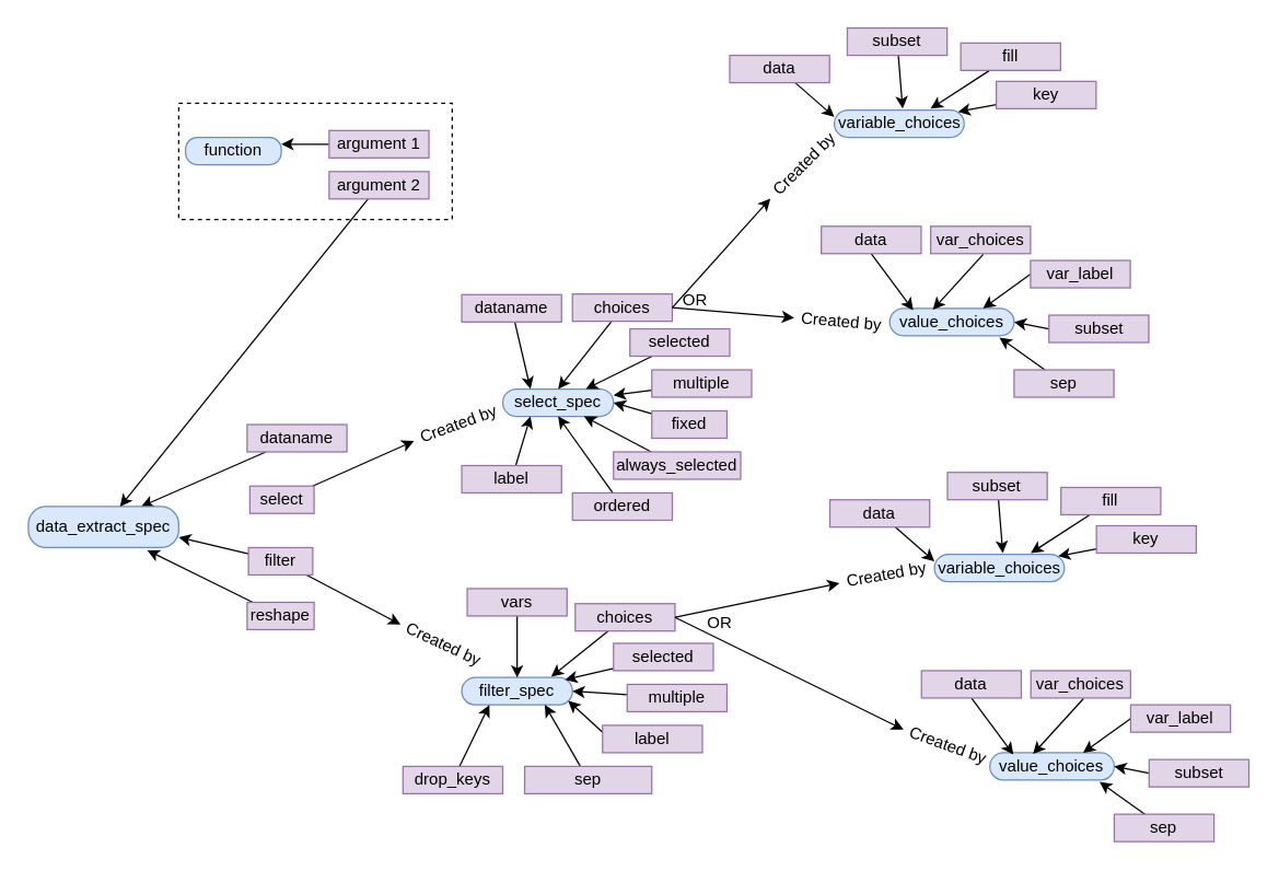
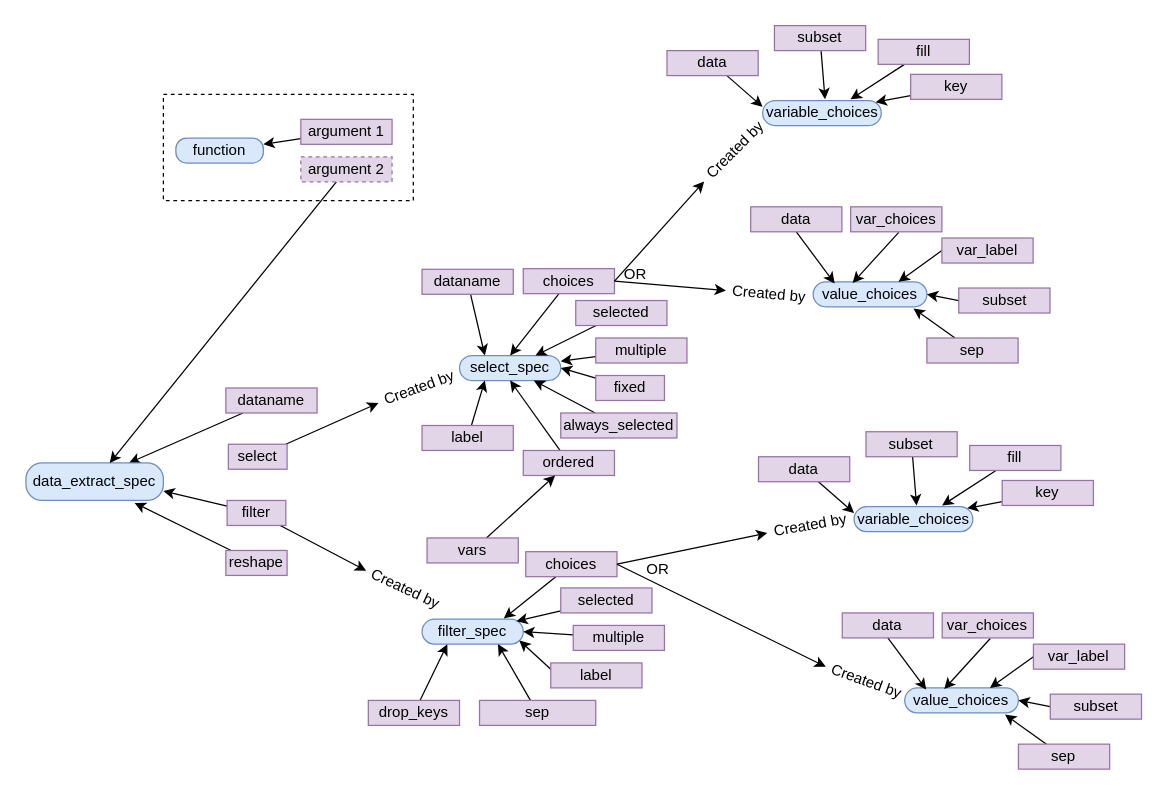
  <mxCell id="0" />
  <mxCell id="1" parent="0" />
  <mxCell id="2" style="edgeStyle=none;html=1;entryX=0.75;entryY=0;entryDx=0;entryDy=0;" edge="1" parent="1" source="3" target="15"><mxGeometry relative="1" as="geometry" /></mxCell>
  <mxCell id="3" value="dataname" style="rounded=0;whiteSpace=wrap;html=1;fillColor=#e1d5e7;strokeColor=#9673a6;" vertex="1" parent="1"><mxGeometry x="180" y="310" width="73" height="20" as="geometry" /></mxCell>
  <mxCell id="4" style="edgeStyle=none;html=1;entryX=1;entryY=0.75;entryDx=0;entryDy=0;" edge="1" parent="1" source="6" target="15"><mxGeometry relative="1" as="geometry" /></mxCell>
  <mxCell id="5" style="edgeStyle=none;html=1;entryX=0;entryY=0.5;entryDx=0;entryDy=0;" edge="1" parent="1" source="6" target="22"><mxGeometry relative="1" as="geometry" /></mxCell>
  <mxCell id="6" value="filter" style="rounded=0;whiteSpace=wrap;html=1;fillColor=#e1d5e7;strokeColor=#9673a6;" vertex="1" parent="1"><mxGeometry x="181" y="400" width="47" height="20" as="geometry" /></mxCell>
  <mxCell id="7" style="edgeStyle=none;html=1;entryX=0;entryY=0.5;entryDx=0;entryDy=0;" edge="1" parent="1" source="8" target="19"><mxGeometry relative="1" as="geometry" /></mxCell>
  <mxCell id="8" value="select" style="rounded=0;whiteSpace=wrap;html=1;fillColor=#e1d5e7;strokeColor=#9673a6;" vertex="1" parent="1"><mxGeometry x="182" y="355" width="47" height="20" as="geometry" /></mxCell>
  <mxCell id="9" style="edgeStyle=none;html=1;entryX=0.791;entryY=1.065;entryDx=0;entryDy=0;entryPerimeter=0;" edge="1" parent="1" source="10" target="15"><mxGeometry relative="1" as="geometry" /></mxCell>
  <mxCell id="10" value="reshape" style="rounded=0;whiteSpace=wrap;html=1;fillColor=#e1d5e7;strokeColor=#9673a6;" vertex="1" parent="1"><mxGeometry x="180" y="440" width="49" height="20" as="geometry" /></mxCell>
  <mxCell id="11" value="select_spec" style="rounded=1;whiteSpace=wrap;html=1;fillColor=#dae8fc;strokeColor=#6c8ebf;arcSize=50;" vertex="1" parent="1"><mxGeometry x="367" y="284" width="81" height="20" as="geometry" /></mxCell>
  <mxCell id="12" value="filter_spec" style="rounded=1;whiteSpace=wrap;html=1;fillColor=#dae8fc;strokeColor=#6c8ebf;arcSize=50;" vertex="1" parent="1"><mxGeometry x="337" y="495" width="81" height="20" as="geometry" /></mxCell>
  <mxCell id="13" value="value_choices" style="rounded=1;whiteSpace=wrap;html=1;fillColor=#dae8fc;strokeColor=#6c8ebf;arcSize=50;" vertex="1" parent="1"><mxGeometry x="650" y="225" width="91" height="20" as="geometry" /></mxCell>
  <mxCell id="14" value="variable_choices" style="rounded=1;whiteSpace=wrap;html=1;fillColor=#dae8fc;strokeColor=#6c8ebf;arcSize=50;" vertex="1" parent="1"><mxGeometry x="609.5" y="80" width="95" height="20" as="geometry" /></mxCell>
  <mxCell id="15" value="data_extract_spec" style="rounded=1;whiteSpace=wrap;html=1;fillColor=#dae8fc;strokeColor=#6c8ebf;arcSize=43;" vertex="1" parent="1"><mxGeometry x="20" y="370" width="110" height="30" as="geometry" /></mxCell>
- <mxCell id="16" value="function" style="rounded=1;whiteSpace=wrap;html=1;fillColor=#dae8fc;strokeColor=#6c8ebf;arcSize=43;" vertex="1" parent="1"><mxGeometry x="135" y="100" width="70" height="20" as="geometry" /></mxCell>
+ <mxCell id="16" value="function" style="rounded=1;whiteSpace=wrap;html=1;fillColor=#dae8fc;strokeColor=#6c8ebf;arcSize=43;" vertex="1" parent="1"><mxGeometry x="140" y="110" width="70" height="20" as="geometry" /></mxCell>
  <mxCell id="17" style="edgeStyle=none;html=1;entryX=1;entryY=0.25;entryDx=0;entryDy=0;" edge="1" parent="1" source="18" target="16"><mxGeometry relative="1" as="geometry" /></mxCell>
  <mxCell id="18" value="argument 1" style="rounded=0;whiteSpace=wrap;html=1;fillColor=#e1d5e7;strokeColor=#9673a6;" vertex="1" parent="1"><mxGeometry x="240" y="95" width="73" height="20" as="geometry" /></mxCell>
  <mxCell id="19" value="Created by" style="text;html=1;strokeColor=none;fillColor=none;align=center;verticalAlign=middle;whiteSpace=wrap;rounded=0;rotation=-20;" vertex="1" parent="1"><mxGeometry x="300" y="300" width="70" height="20" as="geometry" /></mxCell>
  <mxCell id="20" style="edgeStyle=none;html=1;" edge="1" parent="1" source="21" target="15"><mxGeometry relative="1" as="geometry" /></mxCell>
- <mxCell id="21" value="argument 2" style="rounded=0;whiteSpace=wrap;html=1;fillColor=#e1d5e7;strokeColor=#9673a6;" vertex="1" parent="1"><mxGeometry x="240" y="125" width="73" height="20" as="geometry" /></mxCell>
+ <mxCell id="21" value="argument 2" style="rounded=0;whiteSpace=wrap;html=1;fillColor=#e1d5e7;strokeColor=#9673a6;dashed=1;" vertex="1" parent="1"><mxGeometry x="240" y="125" width="73" height="20" as="geometry" /></mxCell>
  <mxCell id="22" value="Created by" style="text;html=1;strokeColor=none;fillColor=none;align=center;verticalAlign=middle;whiteSpace=wrap;rounded=0;rotation=25;" vertex="1" parent="1"><mxGeometry x="289" y="461" width="70" height="20" as="geometry" /></mxCell>
  <mxCell id="23" style="edgeStyle=none;html=1;entryX=0.25;entryY=0;entryDx=0;entryDy=0;" edge="1" parent="1" source="24" target="11"><mxGeometry relative="1" as="geometry" /></mxCell>
  <mxCell id="24" value="dataname" style="rounded=0;whiteSpace=wrap;html=1;fillColor=#e1d5e7;strokeColor=#9673a6;" vertex="1" parent="1"><mxGeometry x="337" y="215" width="73" height="20" as="geometry" /></mxCell>
  <mxCell id="25" style="edgeStyle=none;html=1;entryX=0.5;entryY=0;entryDx=0;entryDy=0;" edge="1" parent="1" source="26" target="11"><mxGeometry relative="1" as="geometry" /></mxCell>
  <mxCell id="26" value="choices" style="rounded=0;whiteSpace=wrap;html=1;fillColor=#e1d5e7;strokeColor=#9673a6;" vertex="1" parent="1"><mxGeometry x="418" y="214.5" width="73" height="20" as="geometry" /></mxCell>
  <mxCell id="27" style="edgeStyle=none;html=1;" edge="1" parent="1" source="28" target="11"><mxGeometry relative="1" as="geometry" /></mxCell>
  <mxCell id="28" value="selected" style="rounded=0;whiteSpace=wrap;html=1;fillColor=#e1d5e7;strokeColor=#9673a6;" vertex="1" parent="1"><mxGeometry x="460" y="240" width="73" height="20" as="geometry" /></mxCell>
  <mxCell id="29" style="edgeStyle=none;html=1;" edge="1" parent="1" source="30" target="11"><mxGeometry relative="1" as="geometry" /></mxCell>
  <mxCell id="30" value="multiple" style="rounded=0;whiteSpace=wrap;html=1;fillColor=#e1d5e7;strokeColor=#9673a6;" vertex="1" parent="1"><mxGeometry x="476" y="270" width="73" height="20" as="geometry" /></mxCell>
  <mxCell id="31" style="edgeStyle=none;html=1;entryX=1;entryY=0.5;entryDx=0;entryDy=0;" edge="1" parent="1" source="32" target="11"><mxGeometry relative="1" as="geometry" /></mxCell>
  <mxCell id="32" value="fixed" style="rounded=0;whiteSpace=wrap;html=1;fillColor=#e1d5e7;strokeColor=#9673a6;" vertex="1" parent="1"><mxGeometry x="476" y="300" width="55" height="20" as="geometry" /></mxCell>
  <mxCell id="33" style="edgeStyle=none;html=1;" edge="1" parent="1" source="34" target="11"><mxGeometry relative="1" as="geometry" /></mxCell>
  <mxCell id="34" value="always_selected" style="rounded=0;whiteSpace=wrap;html=1;fillColor=#e1d5e7;strokeColor=#9673a6;" vertex="1" parent="1"><mxGeometry x="448" y="330" width="93" height="20" as="geometry" /></mxCell>
  <mxCell id="35" style="edgeStyle=none;html=1;entryX=0.5;entryY=1;entryDx=0;entryDy=0;" edge="1" parent="1" source="36" target="11"><mxGeometry relative="1" as="geometry" /></mxCell>
  <mxCell id="36" value="ordered" style="rounded=0;whiteSpace=wrap;html=1;fillColor=#e1d5e7;strokeColor=#9673a6;" vertex="1" parent="1"><mxGeometry x="418" y="360" width="73" height="20" as="geometry" /></mxCell>
  <mxCell id="37" style="edgeStyle=none;html=1;entryX=0.25;entryY=1;entryDx=0;entryDy=0;" edge="1" parent="1" source="38" target="11"><mxGeometry relative="1" as="geometry" /></mxCell>
  <mxCell id="38" value="label" style="rounded=0;whiteSpace=wrap;html=1;fillColor=#e1d5e7;strokeColor=#9673a6;" vertex="1" parent="1"><mxGeometry x="337" y="340" width="73" height="20" as="geometry" /></mxCell>
- <mxCell id="39" style="edgeStyle=none;html=1;" edge="1" parent="1" source="40" target="12"><mxGeometry relative="1" as="geometry"><mxPoint x="414.25" y="524" as="targetPoint" /></mxGeometry></mxCell>
+ <mxCell id="39" style="edgeStyle=none;html=1;" edge="1" parent="1" source="40" target="36"><mxGeometry relative="1" as="geometry"><mxPoint x="414.25" y="524" as="targetPoint" /></mxGeometry></mxCell>
  <mxCell id="40" value="vars" style="rounded=0;whiteSpace=wrap;html=1;fillColor=#e1d5e7;strokeColor=#9673a6;" vertex="1" parent="1"><mxGeometry x="341" y="430" width="73" height="20" as="geometry" /></mxCell>
  <mxCell id="41" style="edgeStyle=none;html=1;entryX=0.808;entryY=-0.029;entryDx=0;entryDy=0;entryPerimeter=0;" edge="1" parent="1" source="42" target="12"><mxGeometry relative="1" as="geometry"><mxPoint x="434.5" y="524" as="targetPoint" /></mxGeometry></mxCell>
  <mxCell id="42" value="choices" style="rounded=0;whiteSpace=wrap;html=1;fillColor=#e1d5e7;strokeColor=#9673a6;" vertex="1" parent="1"><mxGeometry x="420" y="441" width="73" height="20" as="geometry" /></mxCell>
  <mxCell id="43" style="edgeStyle=none;html=1;entryX=0.932;entryY=0.081;entryDx=0;entryDy=0;entryPerimeter=0;" edge="1" parent="1" source="44" target="12"><mxGeometry relative="1" as="geometry"><mxPoint x="455" y="524" as="targetPoint" /></mxGeometry></mxCell>
  <mxCell id="44" value="selected" style="rounded=0;whiteSpace=wrap;html=1;fillColor=#e1d5e7;strokeColor=#9673a6;" vertex="1" parent="1"><mxGeometry x="448" y="470" width="73" height="20" as="geometry" /></mxCell>
  <mxCell id="45" style="edgeStyle=none;html=1;entryX=1;entryY=0.5;entryDx=0;entryDy=0;" edge="1" parent="1" source="46" target="12"><mxGeometry relative="1" as="geometry"><mxPoint x="475" y="526.286" as="targetPoint" /></mxGeometry></mxCell>
  <mxCell id="46" value="multiple" style="rounded=0;whiteSpace=wrap;html=1;fillColor=#e1d5e7;strokeColor=#9673a6;" vertex="1" parent="1"><mxGeometry x="458" y="500" width="73" height="20" as="geometry" /></mxCell>
  <mxCell id="47" style="edgeStyle=none;html=1;exitX=0;exitY=0.25;exitDx=0;exitDy=0;entryX=0.961;entryY=0.852;entryDx=0;entryDy=0;entryPerimeter=0;" edge="1" parent="1" source="48" target="12"><mxGeometry relative="1" as="geometry"><mxPoint x="475" y="534" as="targetPoint" /></mxGeometry></mxCell>
  <mxCell id="48" value="label" style="rounded=0;whiteSpace=wrap;html=1;fillColor=#e1d5e7;strokeColor=#9673a6;" vertex="1" parent="1"><mxGeometry x="440" y="530" width="73" height="20" as="geometry" /></mxCell>
  <mxCell id="49" style="edgeStyle=none;html=1;entryX=0.75;entryY=1;entryDx=0;entryDy=0;" edge="1" parent="1" source="50" target="12"><mxGeometry relative="1" as="geometry"><mxPoint x="466.444" y="544" as="targetPoint" /></mxGeometry></mxCell>
  <mxCell id="50" value="sep" style="rounded=0;whiteSpace=wrap;html=1;fillColor=#e1d5e7;strokeColor=#9673a6;" vertex="1" parent="1"><mxGeometry x="383" y="560" width="93" height="20" as="geometry" /></mxCell>
  <mxCell id="51" style="edgeStyle=none;html=1;entryX=0.25;entryY=1;entryDx=0;entryDy=0;" edge="1" parent="1" source="52" target="12"><mxGeometry relative="1" as="geometry"><mxPoint x="434.5" y="544" as="targetPoint" /></mxGeometry></mxCell>
  <mxCell id="52" value="drop_keys" style="rounded=0;whiteSpace=wrap;html=1;fillColor=#e1d5e7;strokeColor=#9673a6;" vertex="1" parent="1"><mxGeometry x="294" y="560" width="73" height="20" as="geometry" /></mxCell>
  <mxCell id="53" style="edgeStyle=none;html=1;entryX=0;entryY=0.5;entryDx=0;entryDy=0;exitX=1;exitY=0.5;exitDx=0;exitDy=0;" edge="1" parent="1" target="54" source="26"><mxGeometry relative="1" as="geometry"><mxPoint x="359.002" y="145" as="sourcePoint" /></mxGeometry></mxCell>
  <mxCell id="54" value="Created by" style="text;html=1;strokeColor=none;fillColor=none;align=center;verticalAlign=middle;whiteSpace=wrap;rounded=0;rotation=-45;" vertex="1" parent="1"><mxGeometry x="552.5" y="110" width="70" height="20" as="geometry" /></mxCell>
  <mxCell id="55" style="edgeStyle=none;html=1;entryX=0;entryY=0.5;entryDx=0;entryDy=0;exitX=1;exitY=0.5;exitDx=0;exitDy=0;" edge="1" parent="1" target="56" source="26"><mxGeometry relative="1" as="geometry"><mxPoint x="533" y="235" as="sourcePoint" /></mxGeometry></mxCell>
  <mxCell id="56" value="Created by" style="text;html=1;strokeColor=none;fillColor=none;align=center;verticalAlign=middle;whiteSpace=wrap;rounded=0;rotation=5;" vertex="1" parent="1"><mxGeometry x="580" y="225" width="70" height="20" as="geometry" /></mxCell>
  <mxCell id="57" style="edgeStyle=none;html=1;entryX=0;entryY=0.25;entryDx=0;entryDy=0;" edge="1" parent="1" source="58" target="14"><mxGeometry relative="1" as="geometry"><mxPoint x="639.25" y="79" as="targetPoint" /></mxGeometry></mxCell>
  <mxCell id="58" value="data" style="rounded=0;whiteSpace=wrap;html=1;fillColor=#e1d5e7;strokeColor=#9673a6;" vertex="1" parent="1"><mxGeometry x="533" y="40" width="73" height="20" as="geometry" /></mxCell>
  <mxCell id="59" style="edgeStyle=none;html=1;entryX=0.5;entryY=0;entryDx=0;entryDy=0;" edge="1" parent="1" source="60"><mxGeometry relative="1" as="geometry"><mxPoint x="659.5" y="79" as="targetPoint" /></mxGeometry></mxCell>
  <mxCell id="60" value="subset" style="rounded=0;whiteSpace=wrap;html=1;fillColor=#e1d5e7;strokeColor=#9673a6;" vertex="1" parent="1"><mxGeometry x="619" y="20" width="73" height="20" as="geometry" /></mxCell>
  <mxCell id="61" style="edgeStyle=none;html=1;" edge="1" parent="1" source="62"><mxGeometry relative="1" as="geometry"><mxPoint x="679.917" y="79" as="targetPoint" /></mxGeometry></mxCell>
  <mxCell id="62" value="fill" style="rounded=0;whiteSpace=wrap;html=1;fillColor=#e1d5e7;strokeColor=#9673a6;" vertex="1" parent="1"><mxGeometry x="702" y="31" width="73" height="20" as="geometry" /></mxCell>
  <mxCell id="63" style="edgeStyle=none;html=1;" edge="1" parent="1" source="64"><mxGeometry relative="1" as="geometry"><mxPoint x="700" y="81.286" as="targetPoint" /></mxGeometry></mxCell>
  <mxCell id="64" value="key" style="rounded=0;whiteSpace=wrap;html=1;fillColor=#e1d5e7;strokeColor=#9673a6;" vertex="1" parent="1"><mxGeometry x="728" y="59" width="73" height="20" as="geometry" /></mxCell>
  <mxCell id="65" style="edgeStyle=none;html=1;entryX=0.189;entryY=0.067;entryDx=0;entryDy=0;entryPerimeter=0;exitX=0.5;exitY=1;exitDx=0;exitDy=0;" edge="1" parent="1" source="66" target="13"><mxGeometry relative="1" as="geometry"><mxPoint x="677.75" y="219" as="targetPoint" /></mxGeometry></mxCell>
  <mxCell id="66" value="data" style="rounded=0;whiteSpace=wrap;html=1;fillColor=#e1d5e7;strokeColor=#9673a6;" vertex="1" parent="1"><mxGeometry x="600" y="165" width="73" height="20" as="geometry" /></mxCell>
  <mxCell id="67" style="edgeStyle=none;html=1;entryX=0.347;entryY=0.048;entryDx=0;entryDy=0;entryPerimeter=0;exitX=0.527;exitY=1.022;exitDx=0;exitDy=0;exitPerimeter=0;" edge="1" parent="1" source="68" target="13"><mxGeometry relative="1" as="geometry"><mxPoint x="698" y="219" as="targetPoint" /></mxGeometry></mxCell>
  <mxCell id="68" value="var_choices" style="rounded=0;whiteSpace=wrap;html=1;fillColor=#e1d5e7;strokeColor=#9673a6;" vertex="1" parent="1"><mxGeometry x="680" y="165" width="73" height="20" as="geometry" /></mxCell>
  <mxCell id="69" style="edgeStyle=none;html=1;exitX=0;exitY=0.5;exitDx=0;exitDy=0;entryX=0.75;entryY=0;entryDx=0;entryDy=0;" edge="1" parent="1" source="70" target="13"><mxGeometry relative="1" as="geometry"><mxPoint x="718.417" y="219" as="targetPoint" /></mxGeometry></mxCell>
  <mxCell id="70" value="var_label" style="rounded=0;whiteSpace=wrap;html=1;fillColor=#e1d5e7;strokeColor=#9673a6;" vertex="1" parent="1"><mxGeometry x="753" y="190" width="73" height="20" as="geometry" /></mxCell>
  <mxCell id="71" style="edgeStyle=none;html=1;entryX=1;entryY=0.5;entryDx=0;entryDy=0;exitX=0;exitY=0.5;exitDx=0;exitDy=0;" edge="1" parent="1" source="72" target="13"><mxGeometry relative="1" as="geometry"><mxPoint x="738.5" y="221.286" as="targetPoint" /></mxGeometry></mxCell>
  <mxCell id="72" value="subset" style="rounded=0;whiteSpace=wrap;html=1;fillColor=#e1d5e7;strokeColor=#9673a6;" vertex="1" parent="1"><mxGeometry x="766.5" y="230" width="73" height="20" as="geometry" /></mxCell>
  <mxCell id="73" style="edgeStyle=none;html=1;entryX=0.882;entryY=1.067;entryDx=0;entryDy=0;entryPerimeter=0;" edge="1" parent="1" source="74" target="13"><mxGeometry relative="1" as="geometry"><mxPoint x="738.5" y="229" as="targetPoint" /></mxGeometry></mxCell>
  <mxCell id="74" value="sep" style="rounded=0;whiteSpace=wrap;html=1;fillColor=#e1d5e7;strokeColor=#9673a6;" vertex="1" parent="1"><mxGeometry x="741" y="270" width="73" height="20" as="geometry" /></mxCell>
  <mxCell id="75" value="value_choices" style="rounded=1;whiteSpace=wrap;html=1;fillColor=#dae8fc;strokeColor=#6c8ebf;arcSize=50;" vertex="1" parent="1"><mxGeometry x="723.25" y="550" width="91" height="20" as="geometry" /></mxCell>
  <mxCell id="76" value="variable_choices" style="rounded=1;whiteSpace=wrap;html=1;fillColor=#dae8fc;strokeColor=#6c8ebf;arcSize=50;" vertex="1" parent="1"><mxGeometry x="682.75" y="405" width="95" height="20" as="geometry" /></mxCell>
  <mxCell id="77" style="edgeStyle=none;html=1;entryX=0;entryY=0.5;entryDx=0;entryDy=0;exitX=1;exitY=0.5;exitDx=0;exitDy=0;" edge="1" parent="1" target="78" source="42"><mxGeometry relative="1" as="geometry"><mxPoint x="564.25" y="549.5" as="sourcePoint" /></mxGeometry></mxCell>
  <mxCell id="78" value="Created by" style="text;html=1;strokeColor=none;fillColor=none;align=center;verticalAlign=middle;whiteSpace=wrap;rounded=0;rotation=-10;" vertex="1" parent="1"><mxGeometry x="612.75" y="410" width="70" height="20" as="geometry" /></mxCell>
  <mxCell id="79" style="edgeStyle=none;html=1;entryX=0;entryY=0.5;entryDx=0;entryDy=0;exitX=1;exitY=0.5;exitDx=0;exitDy=0;" edge="1" parent="1" target="80" source="42"><mxGeometry relative="1" as="geometry"><mxPoint x="564.25" y="549.5" as="sourcePoint" /></mxGeometry></mxCell>
  <mxCell id="80" value="Created by" style="text;html=1;strokeColor=none;fillColor=none;align=center;verticalAlign=middle;whiteSpace=wrap;rounded=0;rotation=20;" vertex="1" parent="1"><mxGeometry x="658" y="535" width="70" height="20" as="geometry" /></mxCell>
  <mxCell id="81" style="edgeStyle=none;html=1;entryX=0;entryY=0.25;entryDx=0;entryDy=0;" edge="1" parent="1" source="82" target="76"><mxGeometry relative="1" as="geometry"><mxPoint x="712.5" y="404" as="targetPoint" /></mxGeometry></mxCell>
  <mxCell id="82" value="data" style="rounded=0;whiteSpace=wrap;html=1;fillColor=#e1d5e7;strokeColor=#9673a6;" vertex="1" parent="1"><mxGeometry x="606.25" y="365" width="73" height="20" as="geometry" /></mxCell>
  <mxCell id="83" style="edgeStyle=none;html=1;entryX=0.5;entryY=0;entryDx=0;entryDy=0;" edge="1" parent="1" source="84"><mxGeometry relative="1" as="geometry"><mxPoint x="732.75" y="404" as="targetPoint" /></mxGeometry></mxCell>
  <mxCell id="84" value="subset" style="rounded=0;whiteSpace=wrap;html=1;fillColor=#e1d5e7;strokeColor=#9673a6;" vertex="1" parent="1"><mxGeometry x="692.25" y="345" width="73" height="20" as="geometry" /></mxCell>
  <mxCell id="85" style="edgeStyle=none;html=1;" edge="1" parent="1" source="86"><mxGeometry relative="1" as="geometry"><mxPoint x="753.167" y="404" as="targetPoint" /></mxGeometry></mxCell>
  <mxCell id="86" value="fill" style="rounded=0;whiteSpace=wrap;html=1;fillColor=#e1d5e7;strokeColor=#9673a6;" vertex="1" parent="1"><mxGeometry x="775.25" y="356" width="73" height="20" as="geometry" /></mxCell>
  <mxCell id="87" style="edgeStyle=none;html=1;" edge="1" parent="1" source="88"><mxGeometry relative="1" as="geometry"><mxPoint x="773.25" y="406.286" as="targetPoint" /></mxGeometry></mxCell>
  <mxCell id="88" value="key" style="rounded=0;whiteSpace=wrap;html=1;fillColor=#e1d5e7;strokeColor=#9673a6;" vertex="1" parent="1"><mxGeometry x="801.25" y="384" width="73" height="20" as="geometry" /></mxCell>
  <mxCell id="89" style="edgeStyle=none;html=1;entryX=0.189;entryY=0.067;entryDx=0;entryDy=0;entryPerimeter=0;exitX=0.5;exitY=1;exitDx=0;exitDy=0;" edge="1" parent="1" source="90" target="75"><mxGeometry relative="1" as="geometry"><mxPoint x="751" y="544" as="targetPoint" /></mxGeometry></mxCell>
  <mxCell id="90" value="data" style="rounded=0;whiteSpace=wrap;html=1;fillColor=#e1d5e7;strokeColor=#9673a6;" vertex="1" parent="1"><mxGeometry x="673.25" y="490" width="73" height="20" as="geometry" /></mxCell>
  <mxCell id="91" style="edgeStyle=none;html=1;entryX=0.347;entryY=0.048;entryDx=0;entryDy=0;entryPerimeter=0;exitX=0.527;exitY=1.022;exitDx=0;exitDy=0;exitPerimeter=0;" edge="1" parent="1" source="92" target="75"><mxGeometry relative="1" as="geometry"><mxPoint x="771.25" y="544" as="targetPoint" /></mxGeometry></mxCell>
  <mxCell id="92" value="var_choices" style="rounded=0;whiteSpace=wrap;html=1;fillColor=#e1d5e7;strokeColor=#9673a6;" vertex="1" parent="1"><mxGeometry x="753.25" y="490" width="73" height="20" as="geometry" /></mxCell>
  <mxCell id="93" style="edgeStyle=none;html=1;exitX=0;exitY=0.5;exitDx=0;exitDy=0;entryX=0.75;entryY=0;entryDx=0;entryDy=0;" edge="1" parent="1" source="94" target="75"><mxGeometry relative="1" as="geometry"><mxPoint x="791.667" y="544" as="targetPoint" /></mxGeometry></mxCell>
  <mxCell id="94" value="var_label" style="rounded=0;whiteSpace=wrap;html=1;fillColor=#e1d5e7;strokeColor=#9673a6;" vertex="1" parent="1"><mxGeometry x="826.25" y="515" width="73" height="20" as="geometry" /></mxCell>
  <mxCell id="95" style="edgeStyle=none;html=1;entryX=1;entryY=0.5;entryDx=0;entryDy=0;exitX=0;exitY=0.5;exitDx=0;exitDy=0;" edge="1" parent="1" source="96" target="75"><mxGeometry relative="1" as="geometry"><mxPoint x="811.75" y="546.286" as="targetPoint" /></mxGeometry></mxCell>
  <mxCell id="96" value="subset" style="rounded=0;whiteSpace=wrap;html=1;fillColor=#e1d5e7;strokeColor=#9673a6;" vertex="1" parent="1"><mxGeometry x="839.75" y="555" width="73" height="20" as="geometry" /></mxCell>
  <mxCell id="97" style="edgeStyle=none;html=1;entryX=0.882;entryY=1.067;entryDx=0;entryDy=0;entryPerimeter=0;" edge="1" parent="1" source="98" target="75"><mxGeometry relative="1" as="geometry"><mxPoint x="811.75" y="554" as="targetPoint" /></mxGeometry></mxCell>
  <mxCell id="98" value="sep" style="rounded=0;whiteSpace=wrap;html=1;fillColor=#e1d5e7;strokeColor=#9673a6;" vertex="1" parent="1"><mxGeometry x="814.25" y="595" width="73" height="20" as="geometry" /></mxCell>
  <mxCell id="99" value="" style="rounded=0;whiteSpace=wrap;html=1;fillColor=none;dashed=1;" vertex="1" parent="1"><mxGeometry x="130" y="75" width="200" height="85" as="geometry" /></mxCell>
  <mxCell id="100" value="OR" style="text;html=1;strokeColor=none;fillColor=none;align=center;verticalAlign=middle;whiteSpace=wrap;rounded=0;dashed=1;" vertex="1" parent="1"><mxGeometry x="511" y="450" width="30" height="9" as="geometry" /></mxCell>
  <mxCell id="101" value="OR" style="text;html=1;strokeColor=none;fillColor=none;align=center;verticalAlign=middle;whiteSpace=wrap;rounded=0;dashed=1;" vertex="1" parent="1"><mxGeometry x="493" y="214.5" width="30" height="9" as="geometry" /></mxCell>
